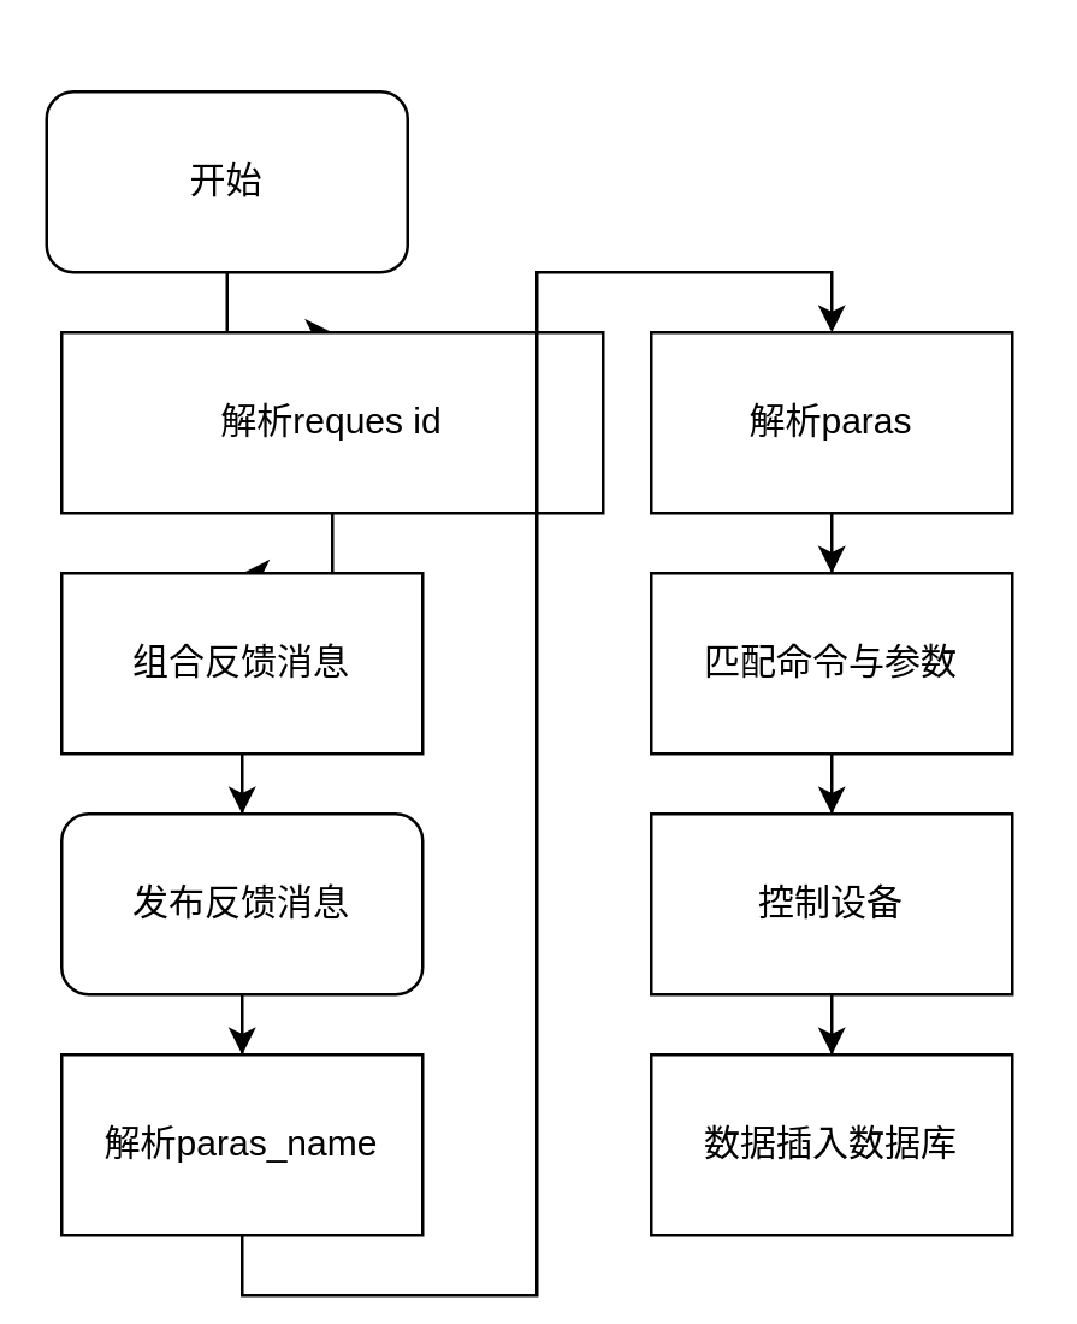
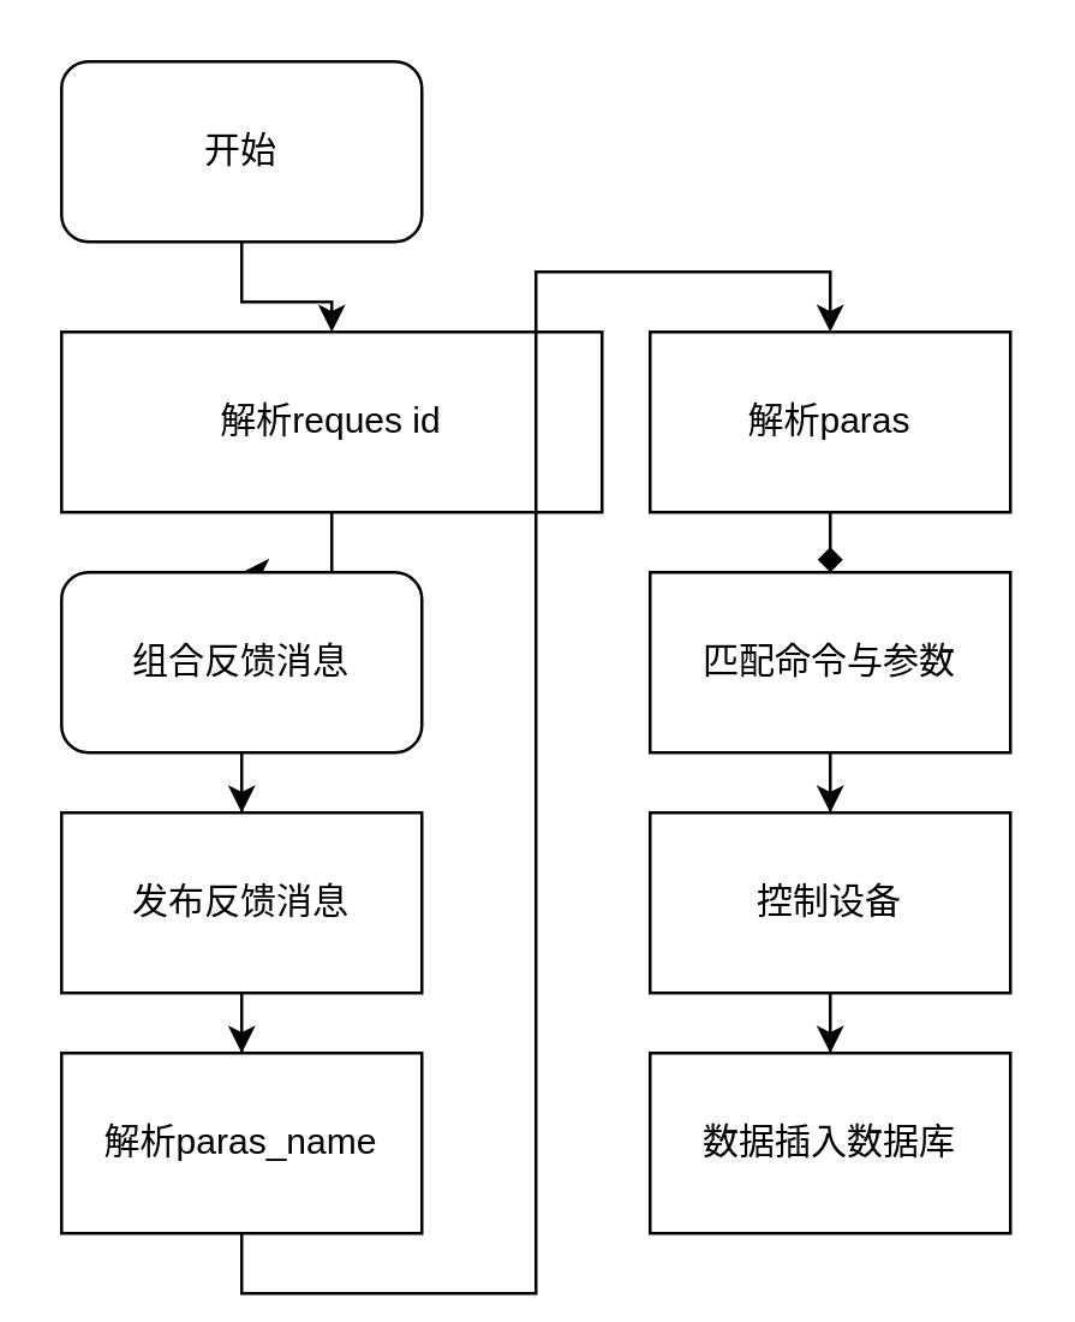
  <mxCell id="0" />
  <mxCell id="1" parent="0" />
  <mxCell id="2" style="edgeStyle=orthogonalEdgeStyle;rounded=0;orthogonalLoop=1;jettySize=auto;html=1;exitX=0.5;exitY=1;exitDx=0;exitDy=0;" edge="1" parent="1" source="3" target="5"><mxGeometry relative="1" as="geometry"><mxPoint x="80" y="150" as="targetPoint" /></mxGeometry></mxCell>
- <mxCell id="3" value="开始" style="rounded=1;whiteSpace=wrap;html=1;" vertex="1" parent="1"><mxGeometry x="15" y="30" width="120" height="60" as="geometry" /></mxCell>
+ <mxCell id="3" value="开始" style="rounded=1;whiteSpace=wrap;html=1;" vertex="1" parent="1"><mxGeometry x="20" y="20" width="120" height="60" as="geometry" /></mxCell>
  <mxCell id="4" style="edgeStyle=orthogonalEdgeStyle;rounded=0;orthogonalLoop=1;jettySize=auto;html=1;exitX=0.5;exitY=1;exitDx=0;exitDy=0;" edge="1" parent="1" source="5" target="7"><mxGeometry relative="1" as="geometry"><mxPoint x="76" y="240" as="targetPoint" /></mxGeometry></mxCell>
  <mxCell id="5" value="解析reques id" style="rounded=0;whiteSpace=wrap;html=1;" vertex="1" parent="1"><mxGeometry x="20" y="110" width="180" height="60" as="geometry" /></mxCell>
  <mxCell id="6" style="edgeStyle=orthogonalEdgeStyle;rounded=0;orthogonalLoop=1;jettySize=auto;html=1;exitX=0.5;exitY=1;exitDx=0;exitDy=0;" edge="1" parent="1" source="7" target="9"><mxGeometry relative="1" as="geometry"><mxPoint x="80" y="310" as="targetPoint" /></mxGeometry></mxCell>
- <mxCell id="7" value="组合反馈消息" style="rounded=0;whiteSpace=wrap;html=1;" vertex="1" parent="1"><mxGeometry x="20" y="190" width="120" height="60" as="geometry" /></mxCell>
+ <mxCell id="7" value="组合反馈消息" style="whiteSpace=wrap;html=1;rounded=1;" vertex="1" parent="1"><mxGeometry x="20" y="190" width="120" height="60" as="geometry" /></mxCell>
  <mxCell id="8" style="edgeStyle=orthogonalEdgeStyle;rounded=0;orthogonalLoop=1;jettySize=auto;html=1;exitX=0.5;exitY=1;exitDx=0;exitDy=0;" edge="1" parent="1" source="9" target="11"><mxGeometry relative="1" as="geometry"><mxPoint x="80" y="370" as="targetPoint" /></mxGeometry></mxCell>
- <mxCell id="9" value="发布反馈消息" style="whiteSpace=wrap;html=1;rounded=1;" vertex="1" parent="1"><mxGeometry x="20" y="270" width="120" height="60" as="geometry" /></mxCell>
+ <mxCell id="9" value="发布反馈消息" style="rounded=0;whiteSpace=wrap;html=1;" vertex="1" parent="1"><mxGeometry x="20" y="270" width="120" height="60" as="geometry" /></mxCell>
  <mxCell id="10" style="edgeStyle=orthogonalEdgeStyle;rounded=0;orthogonalLoop=1;jettySize=auto;html=1;exitX=0.5;exitY=1;exitDx=0;exitDy=0;entryX=0.5;entryY=0;entryDx=0;entryDy=0;" edge="1" parent="1" source="11" target="13"><mxGeometry relative="1" as="geometry" /></mxCell>
  <mxCell id="11" value="解析paras_name" style="rounded=0;whiteSpace=wrap;html=1;" vertex="1" parent="1"><mxGeometry x="20" y="350" width="120" height="60" as="geometry" /></mxCell>
- <mxCell id="12" style="edgeStyle=orthogonalEdgeStyle;rounded=0;orthogonalLoop=1;jettySize=auto;html=1;exitX=0.5;exitY=1;exitDx=0;exitDy=0;" edge="1" parent="1" source="13" target="15"><mxGeometry relative="1" as="geometry" /></mxCell>
+ <mxCell id="12" style="edgeStyle=orthogonalEdgeStyle;rounded=0;orthogonalLoop=1;jettySize=auto;html=1;exitX=0.5;exitY=1;exitDx=0;exitDy=0;endArrow=diamond;" edge="1" parent="1" source="13" target="15"><mxGeometry relative="1" as="geometry" /></mxCell>
  <mxCell id="13" value="解析paras" style="rounded=0;whiteSpace=wrap;html=1;" vertex="1" parent="1"><mxGeometry x="216" y="110" width="120" height="60" as="geometry" /></mxCell>
  <mxCell id="14" style="edgeStyle=orthogonalEdgeStyle;rounded=0;orthogonalLoop=1;jettySize=auto;html=1;exitX=0.5;exitY=1;exitDx=0;exitDy=0;" edge="1" parent="1" source="15" target="17"><mxGeometry relative="1" as="geometry"><mxPoint x="276" y="290" as="targetPoint" /></mxGeometry></mxCell>
  <mxCell id="15" value="匹配命令与参数" style="rounded=0;whiteSpace=wrap;html=1;" vertex="1" parent="1"><mxGeometry x="216" y="190" width="120" height="60" as="geometry" /></mxCell>
  <mxCell id="16" style="edgeStyle=orthogonalEdgeStyle;rounded=0;orthogonalLoop=1;jettySize=auto;html=1;exitX=0.5;exitY=1;exitDx=0;exitDy=0;" edge="1" parent="1" source="17" target="18"><mxGeometry relative="1" as="geometry"><mxPoint x="276" y="380" as="targetPoint" /></mxGeometry></mxCell>
  <mxCell id="17" value="控制设备" style="rounded=0;whiteSpace=wrap;html=1;" vertex="1" parent="1"><mxGeometry x="216" y="270" width="120" height="60" as="geometry" /></mxCell>
  <mxCell id="18" value="数据插入数据库" style="rounded=0;whiteSpace=wrap;html=1;" vertex="1" parent="1"><mxGeometry x="216" y="350" width="120" height="60" as="geometry" /></mxCell>
